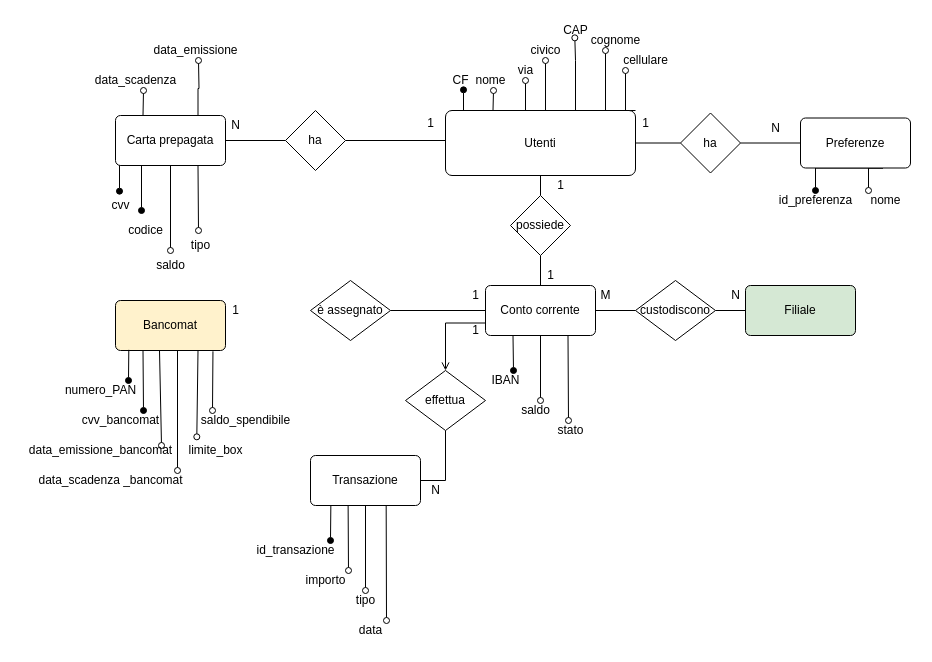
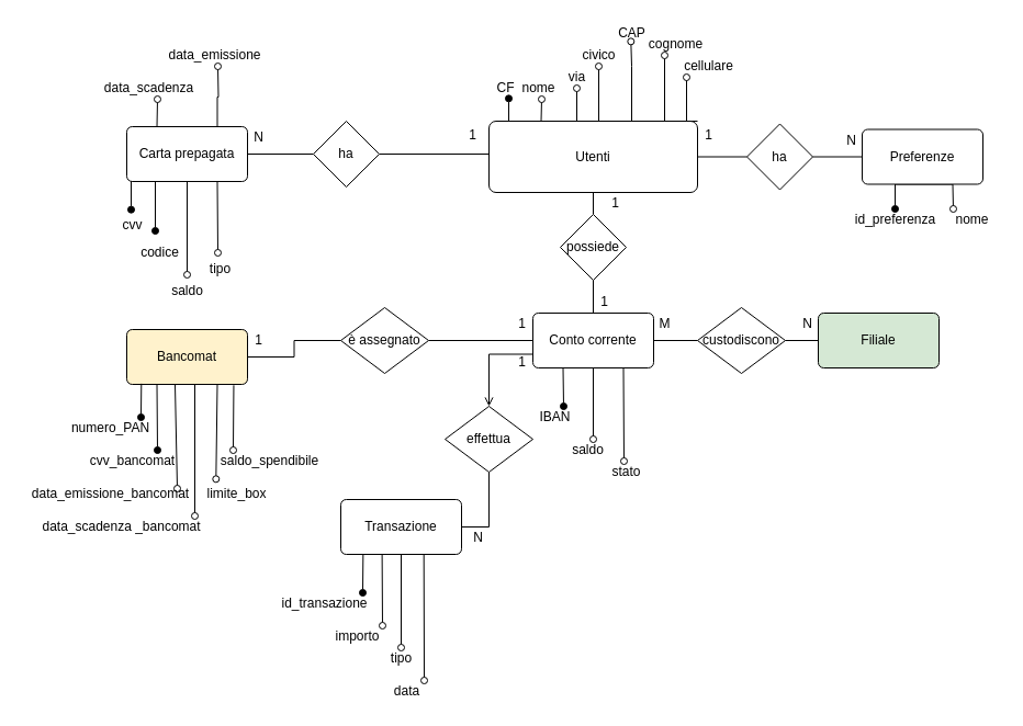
  <mxCell id="0" />
  <mxCell id="1" parent="0" />
  <mxCell id="2" style="edgeStyle=orthogonalEdgeStyle;rounded=0;orthogonalLoop=1;jettySize=auto;html=1;exitX=0;exitY=0.5;exitDx=0;exitDy=0;entryX=1;entryY=0.5;entryDx=0;entryDy=0;endArrow=none;endFill=0;" parent="1" source="11" target="27" edge="1"><mxGeometry relative="1" as="geometry"><Array as="points"><mxPoint x="485" y="140" /></Array></mxGeometry></mxCell>
  <mxCell id="3" style="edgeStyle=orthogonalEdgeStyle;rounded=0;orthogonalLoop=1;jettySize=auto;html=1;exitX=1;exitY=0.5;exitDx=0;exitDy=0;entryX=0;entryY=0.5;entryDx=0;entryDy=0;endArrow=none;endFill=0;" parent="1" source="11" target="31" edge="1"><mxGeometry relative="1" as="geometry" /></mxCell>
  <mxCell id="4" style="edgeStyle=orthogonalEdgeStyle;rounded=0;orthogonalLoop=1;jettySize=auto;html=1;exitX=0.5;exitY=0;exitDx=0;exitDy=0;endArrow=oval;endFill=0;" parent="1" source="11" edge="1"><mxGeometry relative="1" as="geometry"><mxPoint x="525" y="80" as="targetPoint" /><Array as="points"><mxPoint x="525" y="110" /></Array></mxGeometry></mxCell>
  <mxCell id="5" style="edgeStyle=orthogonalEdgeStyle;rounded=0;orthogonalLoop=1;jettySize=auto;html=1;exitX=0.75;exitY=0;exitDx=0;exitDy=0;endArrow=oval;endFill=0;" parent="1" source="11" edge="1"><mxGeometry relative="1" as="geometry"><mxPoint x="545" y="60" as="targetPoint" /><Array as="points"><mxPoint x="545" y="110" /><mxPoint x="545" y="60" /></Array></mxGeometry></mxCell>
  <mxCell id="6" style="edgeStyle=orthogonalEdgeStyle;rounded=0;orthogonalLoop=1;jettySize=auto;html=1;exitX=0.75;exitY=0;exitDx=0;exitDy=0;endArrow=oval;endFill=0;entryX=0.483;entryY=0.867;entryDx=0;entryDy=0;entryPerimeter=0;" parent="1" source="11" target="57" edge="1"><mxGeometry relative="1" as="geometry"><mxPoint x="575" y="60" as="targetPoint" /><Array as="points"><mxPoint x="575" y="110" /><mxPoint x="575" y="60" /></Array></mxGeometry></mxCell>
  <mxCell id="7" style="edgeStyle=orthogonalEdgeStyle;rounded=0;orthogonalLoop=1;jettySize=auto;html=1;exitX=0.25;exitY=0;exitDx=0;exitDy=0;entryX=0.6;entryY=0.967;entryDx=0;entryDy=0;entryPerimeter=0;endArrow=oval;endFill=1;" parent="1" source="11" target="53" edge="1"><mxGeometry relative="1" as="geometry" /></mxCell>
  <mxCell id="8" style="edgeStyle=orthogonalEdgeStyle;rounded=0;orthogonalLoop=1;jettySize=auto;html=1;exitX=0.25;exitY=0;exitDx=0;exitDy=0;endArrow=oval;endFill=0;" parent="1" source="11" edge="1"><mxGeometry relative="1" as="geometry"><mxPoint x="493" y="90" as="targetPoint" /></mxGeometry></mxCell>
  <mxCell id="9" style="edgeStyle=orthogonalEdgeStyle;rounded=0;orthogonalLoop=1;jettySize=auto;html=1;exitX=0.75;exitY=0;exitDx=0;exitDy=0;endArrow=oval;endFill=0;" parent="1" source="11" edge="1"><mxGeometry relative="1" as="geometry"><mxPoint x="605" y="50" as="targetPoint" /><Array as="points"><mxPoint x="605" y="110" /></Array></mxGeometry></mxCell>
  <mxCell id="10" style="edgeStyle=orthogonalEdgeStyle;rounded=0;orthogonalLoop=1;jettySize=auto;html=1;exitX=1;exitY=0;exitDx=0;exitDy=0;endArrow=oval;endFill=0;" parent="1" source="11" edge="1"><mxGeometry relative="1" as="geometry"><mxPoint x="625" y="70" as="targetPoint" /><Array as="points"><mxPoint x="625" y="110" /><mxPoint x="625" y="70" /></Array></mxGeometry></mxCell>
  <mxCell id="11" value="Utenti" style="rounded=1;arcSize=10;whiteSpace=wrap;html=1;align=center;" parent="1" vertex="1"><mxGeometry x="445" y="110" width="190" height="65" as="geometry" /></mxCell>
  <mxCell id="12" style="edgeStyle=orthogonalEdgeStyle;rounded=0;orthogonalLoop=1;jettySize=auto;html=1;exitX=0.75;exitY=1;exitDx=0;exitDy=0;endArrow=oval;endFill=1;" parent="1" source="14" edge="1"><mxGeometry relative="1" as="geometry"><mxPoint x="815" y="190" as="targetPoint" /><Array as="points"><mxPoint x="815" y="168" /></Array></mxGeometry></mxCell>
  <mxCell id="13" style="edgeStyle=orthogonalEdgeStyle;rounded=0;orthogonalLoop=1;jettySize=auto;html=1;exitX=0.75;exitY=1;exitDx=0;exitDy=0;endArrow=oval;endFill=0;" parent="1" source="14" edge="1"><mxGeometry relative="1" as="geometry"><mxPoint x="868" y="190" as="targetPoint" /></mxGeometry></mxCell>
- <mxCell id="14" value="Preferenze" style="rounded=1;arcSize=10;whiteSpace=wrap;html=1;align=center;" parent="1" vertex="1"><mxGeometry x="800" y="117.5" width="110" height="50" as="geometry" /></mxCell>
+ <mxCell id="14" value="Preferenze" style="rounded=1;arcSize=10;whiteSpace=wrap;html=1;align=center;" parent="1" vertex="1"><mxGeometry x="785" y="117.5" width="110" height="50" as="geometry" /></mxCell>
  <mxCell id="15" style="edgeStyle=orthogonalEdgeStyle;rounded=0;orthogonalLoop=1;jettySize=auto;html=1;exitX=0.5;exitY=0;exitDx=0;exitDy=0;entryX=0.5;entryY=1;entryDx=0;entryDy=0;endArrow=none;endFill=0;" parent="1" source="17" target="35" edge="1"><mxGeometry relative="1" as="geometry" /></mxCell>
  <mxCell id="16" style="edgeStyle=orthogonalEdgeStyle;rounded=0;orthogonalLoop=1;jettySize=auto;html=1;exitX=0;exitY=0.75;exitDx=0;exitDy=0;entryX=0.5;entryY=0;entryDx=0;entryDy=0;endArrow=open;endFill=0;" parent="1" source="17" target="49" edge="1"><mxGeometry relative="1" as="geometry" /></mxCell>
  <mxCell id="17" value="Conto corrente" style="rounded=1;arcSize=10;whiteSpace=wrap;html=1;align=center;" parent="1" vertex="1"><mxGeometry x="485" y="285" width="110" height="50" as="geometry" /></mxCell>
  <mxCell id="18" style="edgeStyle=orthogonalEdgeStyle;rounded=0;orthogonalLoop=1;jettySize=auto;html=1;exitX=0.25;exitY=1;exitDx=0;exitDy=0;endArrow=oval;endFill=1;" parent="1" source="22" edge="1"><mxGeometry relative="1" as="geometry"><mxPoint x="141" y="210" as="targetPoint" /><Array as="points"><mxPoint x="141" y="165" /></Array></mxGeometry></mxCell>
  <mxCell id="19" style="edgeStyle=orthogonalEdgeStyle;rounded=0;orthogonalLoop=1;jettySize=auto;html=1;exitX=0.25;exitY=1;exitDx=0;exitDy=0;entryX=0.467;entryY=-0.217;entryDx=0;entryDy=0;entryPerimeter=0;endArrow=oval;endFill=1;" parent="1" source="22" target="52" edge="1"><mxGeometry relative="1" as="geometry" /></mxCell>
  <mxCell id="20" style="edgeStyle=orthogonalEdgeStyle;rounded=0;orthogonalLoop=1;jettySize=auto;html=1;exitX=0.25;exitY=0;exitDx=0;exitDy=0;endArrow=oval;endFill=0;" parent="1" source="22" edge="1"><mxGeometry relative="1" as="geometry"><mxPoint x="143" y="90" as="targetPoint" /></mxGeometry></mxCell>
  <mxCell id="21" style="edgeStyle=orthogonalEdgeStyle;rounded=0;orthogonalLoop=1;jettySize=auto;html=1;exitX=0.75;exitY=0;exitDx=0;exitDy=0;endArrow=oval;endFill=0;" parent="1" source="22" edge="1"><mxGeometry relative="1" as="geometry"><mxPoint x="198" y="60" as="targetPoint" /></mxGeometry></mxCell>
  <mxCell id="22" value="Carta prepagata" style="rounded=1;arcSize=10;whiteSpace=wrap;html=1;align=center;" parent="1" vertex="1"><mxGeometry x="115" y="115" width="110" height="50" as="geometry" /></mxCell>
  <mxCell id="23" value="Bancomat" style="rounded=1;arcSize=10;whiteSpace=wrap;html=1;align=center;fillColor=#fff2cc;" parent="1" vertex="1"><mxGeometry x="115" y="300" width="110" height="50" as="geometry" /></mxCell>
  <mxCell id="24" value="Filiale" style="rounded=1;arcSize=10;whiteSpace=wrap;html=1;align=center;fillColor=#d5e8d4;" parent="1" vertex="1"><mxGeometry x="745" y="285" width="110" height="50" as="geometry" /></mxCell>
  <mxCell id="25" value="Transazione" style="rounded=1;arcSize=10;whiteSpace=wrap;html=1;align=center;" parent="1" vertex="1"><mxGeometry x="310" y="455" width="110" height="50" as="geometry" /></mxCell>
  <mxCell id="26" value="" style="edgeStyle=orthogonalEdgeStyle;rounded=0;orthogonalLoop=1;jettySize=auto;html=1;endArrow=none;endFill=0;" parent="1" source="27" target="22" edge="1"><mxGeometry relative="1" as="geometry" /></mxCell>
  <mxCell id="27" value="ha" style="shape=rhombus;perimeter=rhombusPerimeter;whiteSpace=wrap;html=1;align=center;" parent="1" vertex="1"><mxGeometry x="285" y="110" width="60" height="60" as="geometry" /></mxCell>
  <mxCell id="28" value="1" style="text;html=1;align=center;verticalAlign=middle;resizable=0;points=[];autosize=1;strokeColor=none;" parent="1" vertex="1"><mxGeometry x="420" y="112.5" width="20" height="20" as="geometry" /></mxCell>
  <mxCell id="29" value="N" style="text;html=1;align=center;verticalAlign=middle;resizable=0;points=[];autosize=1;strokeColor=none;" parent="1" vertex="1"><mxGeometry x="225" y="115" width="20" height="20" as="geometry" /></mxCell>
  <mxCell id="30" style="edgeStyle=orthogonalEdgeStyle;rounded=0;orthogonalLoop=1;jettySize=auto;html=1;exitX=1;exitY=0.5;exitDx=0;exitDy=0;entryX=0;entryY=0.5;entryDx=0;entryDy=0;endArrow=none;endFill=0;" parent="1" source="31" target="14" edge="1"><mxGeometry relative="1" as="geometry" /></mxCell>
  <mxCell id="31" value="ha" style="shape=rhombus;perimeter=rhombusPerimeter;whiteSpace=wrap;html=1;align=center;" parent="1" vertex="1"><mxGeometry x="680" y="112.5" width="60" height="60" as="geometry" /></mxCell>
  <mxCell id="32" value="1" style="text;html=1;align=center;verticalAlign=middle;resizable=0;points=[];autosize=1;strokeColor=none;" parent="1" vertex="1"><mxGeometry x="635" y="112.5" width="20" height="20" as="geometry" /></mxCell>
  <mxCell id="33" value="N" style="text;html=1;align=center;verticalAlign=middle;resizable=0;points=[];autosize=1;strokeColor=none;" parent="1" vertex="1"><mxGeometry x="765" y="117.5" width="20" height="20" as="geometry" /></mxCell>
  <mxCell id="34" style="edgeStyle=orthogonalEdgeStyle;rounded=0;orthogonalLoop=1;jettySize=auto;html=1;exitX=0.5;exitY=0;exitDx=0;exitDy=0;entryX=0.5;entryY=1;entryDx=0;entryDy=0;endArrow=none;endFill=0;" parent="1" source="35" target="11" edge="1"><mxGeometry relative="1" as="geometry" /></mxCell>
  <mxCell id="35" value="possiede" style="shape=rhombus;perimeter=rhombusPerimeter;whiteSpace=wrap;html=1;align=center;" parent="1" vertex="1"><mxGeometry x="510" y="195" width="60" height="60" as="geometry" /></mxCell>
  <mxCell id="36" value="1" style="text;html=1;align=center;verticalAlign=middle;resizable=0;points=[];autosize=1;strokeColor=none;" parent="1" vertex="1"><mxGeometry x="550" y="175" width="20" height="20" as="geometry" /></mxCell>
  <mxCell id="37" value="1" style="text;html=1;align=center;verticalAlign=middle;resizable=0;points=[];autosize=1;strokeColor=none;" parent="1" vertex="1"><mxGeometry x="540" y="265" width="20" height="20" as="geometry" /></mxCell>
  <mxCell id="38" style="edgeStyle=orthogonalEdgeStyle;rounded=0;orthogonalLoop=1;jettySize=auto;html=1;exitX=1;exitY=0.5;exitDx=0;exitDy=0;entryX=0;entryY=0.25;entryDx=0;entryDy=0;endArrow=none;endFill=0;" parent="1" source="40" target="24" edge="1"><mxGeometry relative="1" as="geometry" /></mxCell>
  <mxCell id="39" style="edgeStyle=orthogonalEdgeStyle;rounded=0;orthogonalLoop=1;jettySize=auto;html=1;exitX=0;exitY=0.5;exitDx=0;exitDy=0;entryX=1;entryY=0.5;entryDx=0;entryDy=0;endArrow=none;endFill=0;" parent="1" source="40" target="17" edge="1"><mxGeometry relative="1" as="geometry" /></mxCell>
  <mxCell id="40" value="custodiscono" style="shape=rhombus;perimeter=rhombusPerimeter;whiteSpace=wrap;html=1;align=center;" parent="1" vertex="1"><mxGeometry x="635" y="280" width="80" height="60" as="geometry" /></mxCell>
  <mxCell id="41" value="M" style="text;html=1;align=center;verticalAlign=middle;resizable=0;points=[];autosize=1;strokeColor=none;" parent="1" vertex="1"><mxGeometry x="590" y="285" width="30" height="20" as="geometry" /></mxCell>
  <mxCell id="42" value="N" style="text;html=1;align=center;verticalAlign=middle;resizable=0;points=[];autosize=1;strokeColor=none;" parent="1" vertex="1"><mxGeometry x="725" y="285" width="20" height="20" as="geometry" /></mxCell>
  <mxCell id="43" style="edgeStyle=orthogonalEdgeStyle;rounded=0;orthogonalLoop=1;jettySize=auto;html=1;exitX=1;exitY=0.5;exitDx=0;exitDy=0;entryX=0;entryY=0.5;entryDx=0;entryDy=0;endArrow=none;endFill=0;" parent="1" source="45" target="17" edge="1"><mxGeometry relative="1" as="geometry" /></mxCell>
+ <mxCell id="44" style="edgeStyle=orthogonalEdgeStyle;rounded=0;orthogonalLoop=1;jettySize=auto;html=1;exitX=0;exitY=0.5;exitDx=0;exitDy=0;entryX=1;entryY=0.5;entryDx=0;entryDy=0;endArrow=none;endFill=0;" parent="1" source="45" target="23" edge="1"><mxGeometry relative="1" as="geometry" /></mxCell>
  <mxCell id="45" value="è assegnato" style="shape=rhombus;perimeter=rhombusPerimeter;whiteSpace=wrap;html=1;align=center;" parent="1" vertex="1"><mxGeometry x="310" y="280" width="80" height="60" as="geometry" /></mxCell>
  <mxCell id="46" value="1" style="text;html=1;align=center;verticalAlign=middle;resizable=0;points=[];autosize=1;strokeColor=none;" parent="1" vertex="1"><mxGeometry x="465" y="285" width="20" height="20" as="geometry" /></mxCell>
  <mxCell id="47" value="1" style="text;html=1;align=center;verticalAlign=middle;resizable=0;points=[];autosize=1;strokeColor=none;" parent="1" vertex="1"><mxGeometry x="225" y="300" width="20" height="20" as="geometry" /></mxCell>
  <mxCell id="48" style="edgeStyle=orthogonalEdgeStyle;rounded=0;orthogonalLoop=1;jettySize=auto;html=1;exitX=0.5;exitY=1;exitDx=0;exitDy=0;entryX=1;entryY=0.5;entryDx=0;entryDy=0;endArrow=none;endFill=0;" parent="1" source="49" target="25" edge="1"><mxGeometry relative="1" as="geometry" /></mxCell>
  <mxCell id="49" value="effettua" style="shape=rhombus;perimeter=rhombusPerimeter;whiteSpace=wrap;html=1;align=center;" parent="1" vertex="1"><mxGeometry x="405" y="370" width="80" height="60" as="geometry" /></mxCell>
  <mxCell id="50" value="1" style="text;html=1;align=center;verticalAlign=middle;resizable=0;points=[];autosize=1;strokeColor=none;" parent="1" vertex="1"><mxGeometry x="465" y="320" width="20" height="20" as="geometry" /></mxCell>
  <mxCell id="51" value="N" style="text;html=1;align=center;verticalAlign=middle;resizable=0;points=[];autosize=1;strokeColor=none;" parent="1" vertex="1"><mxGeometry x="425" y="480" width="20" height="20" as="geometry" /></mxCell>
  <mxCell id="52" value="cvv" style="text;html=1;align=center;verticalAlign=middle;resizable=0;points=[];autosize=1;strokeColor=none;" parent="1" vertex="1"><mxGeometry x="105" y="195" width="30" height="20" as="geometry" /></mxCell>
  <mxCell id="53" value="CF" style="text;html=1;align=center;verticalAlign=middle;resizable=0;points=[];autosize=1;strokeColor=none;" parent="1" vertex="1"><mxGeometry x="445" y="70" width="30" height="20" as="geometry" /></mxCell>
  <mxCell id="54" value="id_preferenza" style="text;html=1;align=center;verticalAlign=middle;resizable=0;points=[];autosize=1;strokeColor=none;" parent="1" vertex="1"><mxGeometry x="770" y="190" width="90" height="20" as="geometry" /></mxCell>
  <mxCell id="55" value="via" style="text;html=1;align=center;verticalAlign=middle;resizable=0;points=[];autosize=1;strokeColor=none;" parent="1" vertex="1"><mxGeometry x="510" y="60" width="30" height="20" as="geometry" /></mxCell>
  <mxCell id="56" value="civico" style="text;html=1;align=center;verticalAlign=middle;resizable=0;points=[];autosize=1;strokeColor=none;" parent="1" vertex="1"><mxGeometry x="520" y="40" width="50" height="20" as="geometry" /></mxCell>
  <mxCell id="57" value="CAP" style="text;html=1;align=center;verticalAlign=middle;resizable=0;points=[];autosize=1;strokeColor=none;" parent="1" vertex="1"><mxGeometry x="555" y="20" width="40" height="20" as="geometry" /></mxCell>
  <mxCell id="58" value="nome" style="text;html=1;align=center;verticalAlign=middle;resizable=0;points=[];autosize=1;strokeColor=none;" parent="1" vertex="1"><mxGeometry x="465" y="70" width="50" height="20" as="geometry" /></mxCell>
  <mxCell id="59" value="cognome" style="text;html=1;align=center;verticalAlign=middle;resizable=0;points=[];autosize=1;strokeColor=none;" parent="1" vertex="1"><mxGeometry x="585" y="30" width="60" height="20" as="geometry" /></mxCell>
  <mxCell id="60" value="cellulare" style="text;html=1;align=center;verticalAlign=middle;resizable=0;points=[];autosize=1;strokeColor=none;" parent="1" vertex="1"><mxGeometry x="615" y="50" width="60" height="20" as="geometry" /></mxCell>
  <mxCell id="61" value="nome" style="text;html=1;align=center;verticalAlign=middle;resizable=0;points=[];autosize=1;strokeColor=none;" parent="1" vertex="1"><mxGeometry x="860" y="190" width="50" height="20" as="geometry" /></mxCell>
  <mxCell id="62" value="codice" style="text;html=1;align=center;verticalAlign=middle;resizable=0;points=[];autosize=1;strokeColor=none;" parent="1" vertex="1"><mxGeometry x="120" y="220" width="50" height="20" as="geometry" /></mxCell>
  <mxCell id="63" value="saldo" style="text;html=1;align=center;verticalAlign=middle;resizable=0;points=[];autosize=1;strokeColor=none;" parent="1" vertex="1"><mxGeometry x="150" y="255" width="40" height="20" as="geometry" /></mxCell>
  <mxCell id="64" value="data_scadenza" style="text;html=1;align=center;verticalAlign=middle;resizable=0;points=[];autosize=1;strokeColor=none;" parent="1" vertex="1"><mxGeometry x="85" y="70" width="100" height="20" as="geometry" /></mxCell>
  <mxCell id="65" value="data_emissione" style="text;html=1;align=center;verticalAlign=middle;resizable=0;points=[];autosize=1;strokeColor=none;" parent="1" vertex="1"><mxGeometry x="145" y="40" width="100" height="20" as="geometry" /></mxCell>
  <mxCell id="66" value="" style="endArrow=none;html=1;entryX=0.5;entryY=1;entryDx=0;entryDy=0;endFill=0;startArrow=oval;startFill=0;" parent="1" target="22" edge="1"><mxGeometry width="50" height="50" relative="1" as="geometry"><mxPoint x="170" y="250" as="sourcePoint" /><mxPoint x="265" y="175" as="targetPoint" /></mxGeometry></mxCell>
  <mxCell id="67" value="" style="endArrow=none;html=1;entryX=0.75;entryY=1;entryDx=0;entryDy=0;startArrow=oval;startFill=0;" parent="1" target="22" edge="1"><mxGeometry width="50" height="50" relative="1" as="geometry"><mxPoint x="198" y="230" as="sourcePoint" /><mxPoint x="465" y="250" as="targetPoint" /></mxGeometry></mxCell>
  <mxCell id="68" value="tipo" style="text;html=1;align=center;verticalAlign=middle;resizable=0;points=[];autosize=1;strokeColor=none;" parent="1" vertex="1"><mxGeometry x="185" y="235" width="30" height="20" as="geometry" /></mxCell>
  <mxCell id="69" value="" style="endArrow=none;html=1;entryX=0.121;entryY=0.987;entryDx=0;entryDy=0;entryPerimeter=0;startArrow=oval;startFill=1;" parent="1" target="23" edge="1"><mxGeometry width="50" height="50" relative="1" as="geometry"><mxPoint x="128" y="380" as="sourcePoint" /><mxPoint x="190" y="400" as="targetPoint" /></mxGeometry></mxCell>
  <mxCell id="70" value="numero_PAN" style="text;html=1;align=center;verticalAlign=middle;resizable=0;points=[];autosize=1;strokeColor=none;" parent="1" vertex="1"><mxGeometry x="55" y="380" width="90" height="20" as="geometry" /></mxCell>
  <mxCell id="71" value="" style="endArrow=none;html=1;entryX=0.25;entryY=1;entryDx=0;entryDy=0;startArrow=oval;startFill=1;" parent="1" target="23" edge="1"><mxGeometry width="50" height="50" relative="1" as="geometry"><mxPoint x="143" y="410" as="sourcePoint" /><mxPoint x="185" y="375" as="targetPoint" /></mxGeometry></mxCell>
  <mxCell id="72" value="cvv_bancomat" style="text;html=1;align=center;verticalAlign=middle;resizable=0;points=[];autosize=1;strokeColor=none;" parent="1" vertex="1"><mxGeometry y="410" width="90" height="20" as="geometry" x="75" /></mxCell>
  <mxCell id="73" value="" style="endArrow=none;html=1;startArrow=oval;startFill=0;" parent="1" edge="1"><mxGeometry width="50" height="50" relative="1" as="geometry"><mxPoint x="161" y="445" as="sourcePoint" /><mxPoint x="159" y="350" as="targetPoint" /></mxGeometry></mxCell>
  <mxCell id="74" value="data_emissione_bancomat" style="text;html=1;align=center;verticalAlign=middle;resizable=0;points=[];autosize=1;strokeColor=none;" parent="1" vertex="1"><mxGeometry x="20" y="440" width="160" height="20" as="geometry" /></mxCell>
  <mxCell id="75" value="" style="endArrow=none;html=1;startArrow=oval;startFill=0;" parent="1" edge="1"><mxGeometry width="50" height="50" relative="1" as="geometry"><mxPoint x="177" y="470" as="sourcePoint" /><mxPoint x="177" y="350" as="targetPoint" /></mxGeometry></mxCell>
  <mxCell id="76" value="data_scadenza _bancomat" style="text;html=1;align=center;verticalAlign=middle;resizable=0;points=[];autosize=1;strokeColor=none;" parent="1" vertex="1"><mxGeometry x="30" y="470" width="160" height="20" as="geometry" /></mxCell>
  <mxCell id="77" value="" style="endArrow=none;html=1;entryX=0.75;entryY=1;entryDx=0;entryDy=0;startArrow=oval;startFill=0;exitX=0.233;exitY=-0.184;exitDx=0;exitDy=0;exitPerimeter=0;" parent="1" source="78" target="23" edge="1"><mxGeometry width="50" height="50" relative="1" as="geometry"><mxPoint x="197" y="400" as="sourcePoint" /><mxPoint x="245" y="365" as="targetPoint" /></mxGeometry></mxCell>
  <mxCell id="78" value="limite_box" style="text;html=1;align=center;verticalAlign=middle;resizable=0;points=[];autosize=1;strokeColor=none;" parent="1" vertex="1"><mxGeometry x="180" y="440" width="70" height="20" as="geometry" /></mxCell>
  <mxCell id="79" value="" style="endArrow=none;html=1;entryX=0.886;entryY=1.016;entryDx=0;entryDy=0;entryPerimeter=0;startArrow=oval;startFill=0;" parent="1" target="23" edge="1"><mxGeometry width="50" height="50" relative="1" as="geometry"><mxPoint x="212" y="410" as="sourcePoint" /><mxPoint x="285" y="370" as="targetPoint" /></mxGeometry></mxCell>
  <mxCell id="80" value="saldo_spendibile" style="text;html=1;align=center;verticalAlign=middle;resizable=0;points=[];autosize=1;strokeColor=none;" parent="1" vertex="1"><mxGeometry x="195" y="410" width="100" height="20" as="geometry" /></mxCell>
  <mxCell id="81" value="" style="endArrow=none;html=1;entryX=0.185;entryY=0.993;entryDx=0;entryDy=0;entryPerimeter=0;startArrow=oval;startFill=1;" parent="1" target="25" edge="1"><mxGeometry width="50" height="50" relative="1" as="geometry"><mxPoint x="330" y="540" as="sourcePoint" /><mxPoint x="505" y="420" as="targetPoint" /></mxGeometry></mxCell>
  <mxCell id="82" value="id_transazione" style="text;html=1;align=center;verticalAlign=middle;resizable=0;points=[];autosize=1;strokeColor=none;" parent="1" vertex="1"><mxGeometry x="250" y="540" width="90" height="20" as="geometry" /></mxCell>
  <mxCell id="83" value="" style="endArrow=none;html=1;entryX=0.342;entryY=0.993;entryDx=0;entryDy=0;entryPerimeter=0;startArrow=oval;startFill=0;" parent="1" target="25" edge="1"><mxGeometry width="50" height="50" relative="1" as="geometry"><mxPoint x="348" y="570" as="sourcePoint" /><mxPoint x="375" y="560" as="targetPoint" /></mxGeometry></mxCell>
  <mxCell id="84" value="importo" style="text;html=1;align=center;verticalAlign=middle;resizable=0;points=[];autosize=1;strokeColor=none;" parent="1" vertex="1"><mxGeometry x="295" y="570" width="60" height="20" as="geometry" /></mxCell>
  <mxCell id="85" value="" style="endArrow=none;html=1;entryX=0.5;entryY=1;entryDx=0;entryDy=0;startArrow=oval;startFill=0;" parent="1" target="25" edge="1"><mxGeometry width="50" height="50" relative="1" as="geometry"><mxPoint x="365" y="590" as="sourcePoint" /><mxPoint x="505" y="420" as="targetPoint" /></mxGeometry></mxCell>
  <mxCell id="86" value="tipo" style="text;html=1;align=center;verticalAlign=middle;resizable=0;points=[];autosize=1;strokeColor=none;" parent="1" vertex="1"><mxGeometry x="350" y="590" width="30" height="20" as="geometry" /></mxCell>
  <mxCell id="87" value="" style="endArrow=none;html=1;entryX=0.688;entryY=1.007;entryDx=0;entryDy=0;entryPerimeter=0;startArrow=oval;startFill=0;" parent="1" target="25" edge="1"><mxGeometry width="50" height="50" relative="1" as="geometry"><mxPoint x="386" y="620" as="sourcePoint" /><mxPoint x="505" y="420" as="targetPoint" /></mxGeometry></mxCell>
  <mxCell id="88" value="data" style="text;html=1;align=center;verticalAlign=middle;resizable=0;points=[];autosize=1;strokeColor=none;" parent="1" vertex="1"><mxGeometry x="350" y="620" width="40" height="20" as="geometry" /></mxCell>
  <mxCell id="89" value="" style="endArrow=none;html=1;entryX=0.25;entryY=1;entryDx=0;entryDy=0;startArrow=oval;startFill=1;" parent="1" target="17" edge="1"><mxGeometry width="50" height="50" relative="1" as="geometry"><mxPoint x="513" y="370" as="sourcePoint" /><mxPoint x="595" y="370" as="targetPoint" /></mxGeometry></mxCell>
  <mxCell id="90" value="IBAN" style="text;html=1;align=center;verticalAlign=middle;resizable=0;points=[];autosize=1;strokeColor=none;" parent="1" vertex="1"><mxGeometry x="485" y="370" width="40" height="20" as="geometry" /></mxCell>
  <mxCell id="91" value="" style="endArrow=none;html=1;entryX=0.5;entryY=1;entryDx=0;entryDy=0;startArrow=oval;startFill=0;" parent="1" target="17" edge="1"><mxGeometry width="50" height="50" relative="1" as="geometry"><mxPoint x="540" y="400" as="sourcePoint" /><mxPoint x="595" y="370" as="targetPoint" /></mxGeometry></mxCell>
  <mxCell id="92" value="saldo" style="text;html=1;align=center;verticalAlign=middle;resizable=0;points=[];autosize=1;strokeColor=none;" parent="1" vertex="1"><mxGeometry x="515" y="400" width="40" height="20" as="geometry" /></mxCell>
  <mxCell id="93" value="" style="endArrow=none;html=1;entryX=0.75;entryY=1;entryDx=0;entryDy=0;startArrow=oval;startFill=0;" parent="1" target="17" edge="1"><mxGeometry width="50" height="50" relative="1" as="geometry"><mxPoint x="568" y="420" as="sourcePoint" /><mxPoint x="595" y="370" as="targetPoint" /></mxGeometry></mxCell>
  <mxCell id="94" value="stato" style="text;html=1;align=center;verticalAlign=middle;resizable=0;points=[];autosize=1;strokeColor=none;" parent="1" vertex="1"><mxGeometry x="550" y="420" width="40" height="20" as="geometry" /></mxCell>
